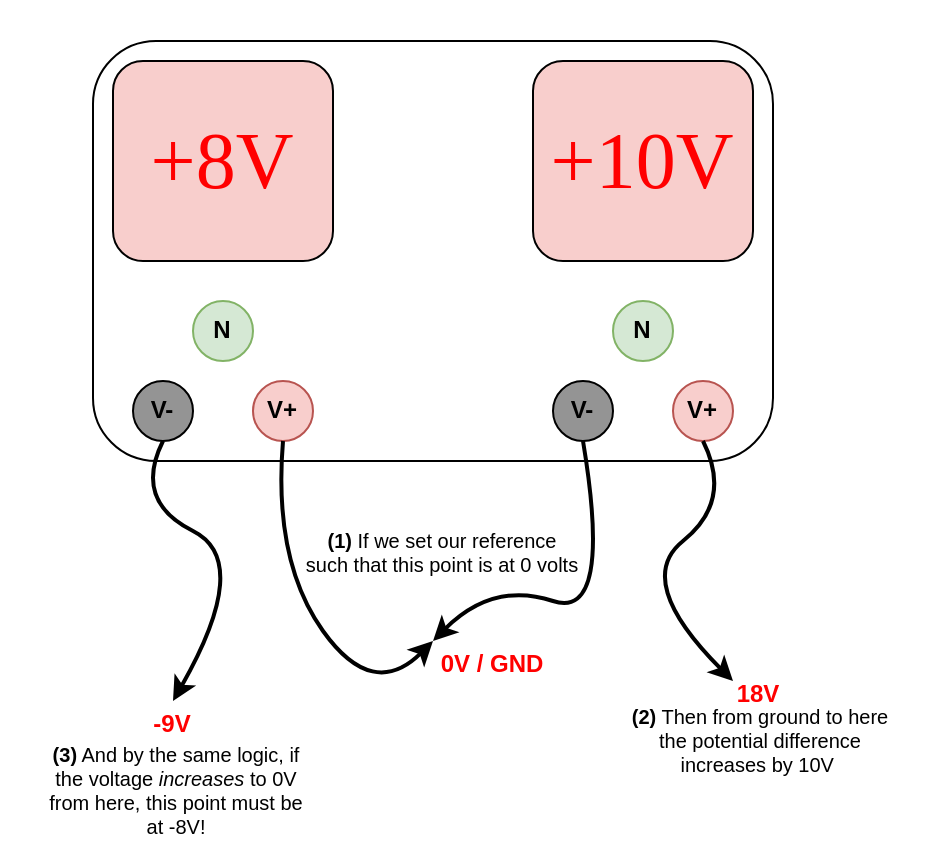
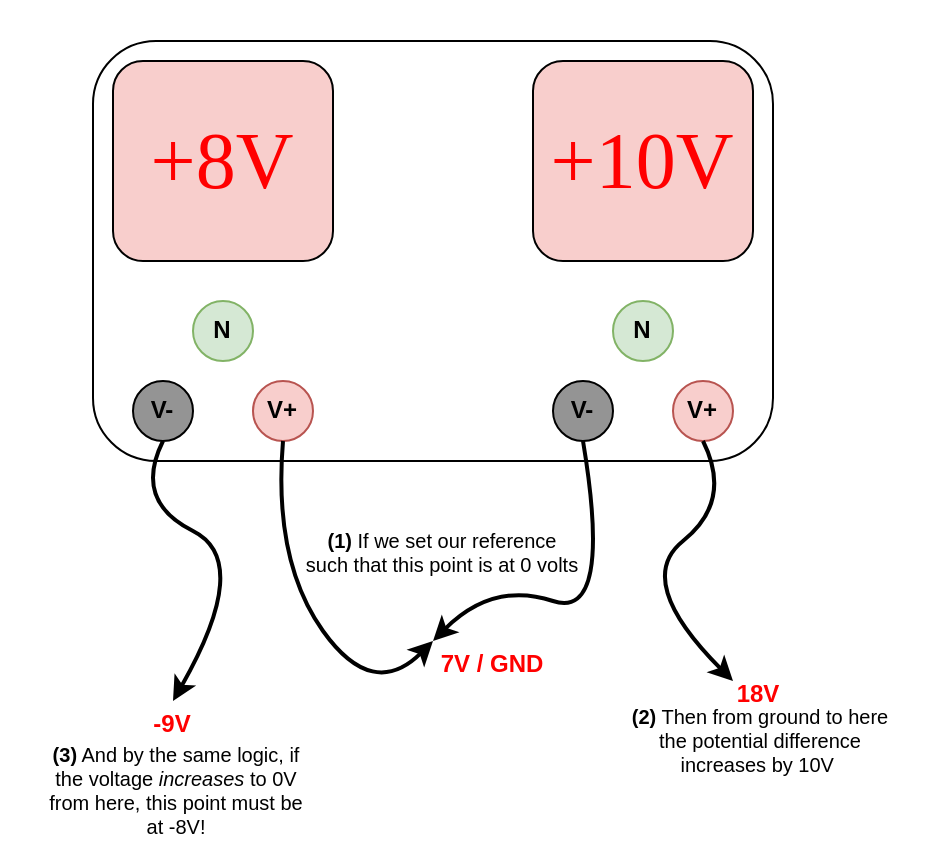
  <mxCell id="0" />
  <mxCell id="1" parent="0" />
  <mxCell id="2" value="" style="rounded=1;whiteSpace=wrap;html=1;fillColor=none;" vertex="1" parent="1"><mxGeometry x="46" y="20" width="340" height="210" as="geometry" /></mxCell>
  <mxCell id="3" value="V-" style="ellipse;whiteSpace=wrap;html=1;fillColor=#949494;fontStyle=1" vertex="1" parent="1"><mxGeometry x="66" y="190" width="30" height="30" as="geometry" /></mxCell>
  <mxCell id="4" value="N" style="ellipse;whiteSpace=wrap;html=1;fillColor=#d5e8d4;strokeColor=#82b366;fontStyle=1" vertex="1" parent="1"><mxGeometry x="96" y="150" width="30" height="30" as="geometry" /></mxCell>
  <mxCell id="5" value="V+" style="ellipse;whiteSpace=wrap;html=1;fillColor=#f8cecc;strokeColor=#b85450;fontStyle=1" vertex="1" parent="1"><mxGeometry x="126" y="190" width="30" height="30" as="geometry" /></mxCell>
  <mxCell id="6" value="V-" style="ellipse;whiteSpace=wrap;html=1;fillColor=#949494;fontStyle=1" vertex="1" parent="1"><mxGeometry x="276" y="190" width="30" height="30" as="geometry" /></mxCell>
  <mxCell id="7" value="N" style="ellipse;whiteSpace=wrap;html=1;fillColor=#d5e8d4;strokeColor=#82b366;fontStyle=1" vertex="1" parent="1"><mxGeometry x="306" y="150" width="30" height="30" as="geometry" /></mxCell>
  <mxCell id="8" value="V+" style="ellipse;whiteSpace=wrap;html=1;fillColor=#f8cecc;strokeColor=#b85450;fontStyle=1" vertex="1" parent="1"><mxGeometry x="336" y="190" width="30" height="30" as="geometry" /></mxCell>
  <mxCell id="9" value="&lt;font face=&quot;Lucida Console&quot;&gt;+8V&lt;/font&gt;" style="rounded=1;whiteSpace=wrap;html=1;fillColor=#f8cecc;fontColor=#FF0000;fontSize=40;strokeColor=light-dark(#000000,#EDEDED);" vertex="1" parent="1"><mxGeometry x="56" y="30" width="110" height="100" as="geometry" /></mxCell>
  <mxCell id="10" value="&lt;font face=&quot;Lucida Console&quot;&gt;+10V&lt;/font&gt;" style="rounded=1;whiteSpace=wrap;html=1;fillColor=#f8cecc;fontColor=#FF0000;fontSize=40;strokeColor=light-dark(#000000,#EDEDED);" vertex="1" parent="1"><mxGeometry x="266" y="30" width="110" height="100" as="geometry" /></mxCell>
  <mxCell id="11" value="" style="curved=1;endArrow=classic;html=1;rounded=0;exitX=0.5;exitY=1;exitDx=0;exitDy=0;strokeWidth=2;" edge="1" parent="1" source="5"><mxGeometry width="50" height="50" relative="1" as="geometry"><mxPoint x="96" y="370" as="sourcePoint" /><mxPoint x="216" y="320" as="targetPoint" /><Array as="points"><mxPoint x="136" y="280" /><mxPoint x="186" y="350" /></Array></mxGeometry></mxCell>
  <mxCell id="12" value="" style="curved=1;endArrow=classic;html=1;rounded=0;exitX=0.5;exitY=1;exitDx=0;exitDy=0;strokeWidth=2;" edge="1" parent="1" source="6"><mxGeometry width="50" height="50" relative="1" as="geometry"><mxPoint x="311" y="280" as="sourcePoint" /><mxPoint x="216" y="320" as="targetPoint" /><Array as="points"><mxPoint x="306" y="310" /><mxPoint x="246" y="290" /></Array></mxGeometry></mxCell>
  <mxCell id="13" value="" style="curved=1;endArrow=classic;html=1;rounded=0;exitX=0.5;exitY=1;exitDx=0;exitDy=0;strokeWidth=2;" edge="1" parent="1"><mxGeometry width="50" height="50" relative="1" as="geometry"><mxPoint x="81" y="220" as="sourcePoint" /><mxPoint x="86" y="350" as="targetPoint" /><Array as="points"><mxPoint x="66" y="250" /><mxPoint x="126" y="280" /></Array></mxGeometry></mxCell>
  <mxCell id="14" value="" style="curved=1;endArrow=classic;html=1;rounded=0;exitX=0.5;exitY=1;exitDx=0;exitDy=0;strokeWidth=2;" edge="1" parent="1" source="8"><mxGeometry width="50" height="50" relative="1" as="geometry"><mxPoint x="361" y="260" as="sourcePoint" /><mxPoint x="366" y="340" as="targetPoint" /><Array as="points"><mxPoint x="366" y="250" /><mxPoint x="316" y="290" /></Array></mxGeometry></mxCell>
- <mxCell id="15" value="0V / GND" style="text;html=1;align=center;verticalAlign=middle;whiteSpace=wrap;rounded=0;fontStyle=1;fontColor=#FF0000;" vertex="1" parent="1"><mxGeometry x="216" y="317" width="60" height="30" as="geometry" /></mxCell>
+ <mxCell id="15" value="7V / GND" style="text;html=1;align=center;verticalAlign=middle;whiteSpace=wrap;rounded=0;fontStyle=1;fontColor=#FF0000;" vertex="1" parent="1"><mxGeometry x="216" y="317" width="60" height="30" as="geometry" /></mxCell>
  <mxCell id="16" value="&lt;b&gt;(1)&lt;/b&gt; If we set our reference such that this point is at 0 volts" style="text;html=1;align=center;verticalAlign=middle;whiteSpace=wrap;rounded=0;fontSize=10;" vertex="1" parent="1"><mxGeometry x="151" y="261" width="140" height="30" as="geometry" /></mxCell>
  <mxCell id="17" value="&lt;b&gt;(2)&lt;/b&gt; Then from ground to here the potential difference increases by 10V&amp;nbsp;" style="text;html=1;align=center;verticalAlign=middle;whiteSpace=wrap;rounded=0;fontSize=10;" vertex="1" parent="1"><mxGeometry x="312" y="355" width="136" height="30" as="geometry" /></mxCell>
  <mxCell id="18" value="18V" style="text;html=1;align=center;verticalAlign=middle;whiteSpace=wrap;rounded=0;fontStyle=1;fontColor=#FF0000;" vertex="1" parent="1"><mxGeometry x="349" y="332" width="60" height="30" as="geometry" /></mxCell>
  <mxCell id="19" value="&lt;b&gt;(3)&lt;/b&gt; And by the same logic, if the voltage &lt;i&gt;increases&lt;/i&gt;&amp;nbsp;to 0V from here, this point must be at -8V!" style="text;html=1;align=center;verticalAlign=middle;whiteSpace=wrap;rounded=0;fontSize=10;" vertex="1" parent="1"><mxGeometry x="20" y="380" width="136" height="30" as="geometry" /></mxCell>
  <mxCell id="20" value="-9V" style="text;html=1;align=center;verticalAlign=middle;whiteSpace=wrap;rounded=0;fontStyle=1;fontColor=#FF0000;" vertex="1" parent="1"><mxGeometry x="56" y="347" width="60" height="30" as="geometry" /></mxCell>
